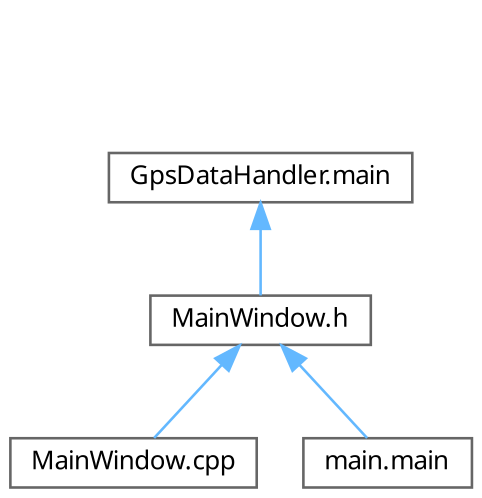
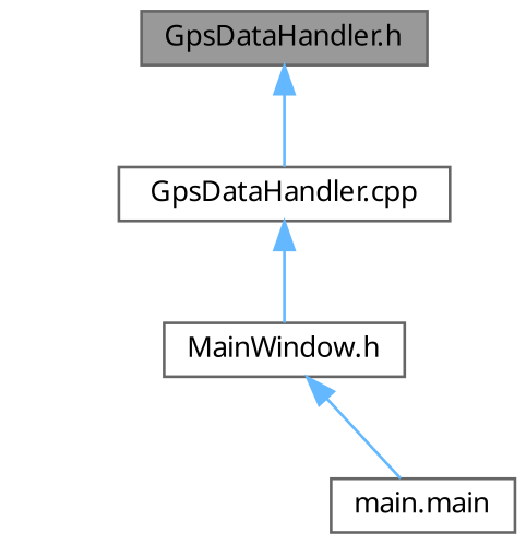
  digraph {
    fontname="Noto Sans"
    node [color=grey40 fillcolor=white fontname="Noto Sans" fontsize=10 shape=box style=filled]
    edge [color=steelblue1 dir=back fontname="Noto Sans" fontsize=10 labelfontname=Helvetica labelfontsize=10 style=solid]
-   n2 [height=0.2 label="GpsDataHandler.main" width=0.4]
+   n1 [color=gray40 fillcolor=grey60 fontcolor=black height=0.2 label="GpsDataHandler.h" width=0.4]
+   n2 [height=0.2 label="GpsDataHandler.cpp" width=0.4]
    n3 [height=0.2 label="MainWindow.h" width=0.4]
-   n4 [height=0.2 label="MainWindow.cpp" width=0.4]
    n5 [height=0.2 label="main.main" width=0.4]
+   n1 -> n2
    n2 -> n3
-   n3 -> n4
    n3 -> n5
  }
